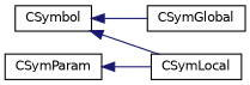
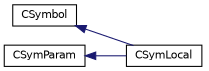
  digraph {
    rankdir=LR
    node [color=black fillcolor=white fontname=Helvetica fontsize=10 shape=record style=filled]
    edge [color=midnightblue dir=back fontname=Helvetica fontsize=10 labelfontname=Helvetica labelfontsize=10 style=solid]
    n1 [height=0.2 label=CSymbol width=0.4]
-   n2 [height=0.2 label=CSymGlobal width=0.4]
    n3 [height=0.2 label=CSymLocal width=0.4]
    n4 [height=0.2 label=CSymParam width=0.4]
-   n1 -> n2
    n1 -> n3
    n4 -> n3
  }
